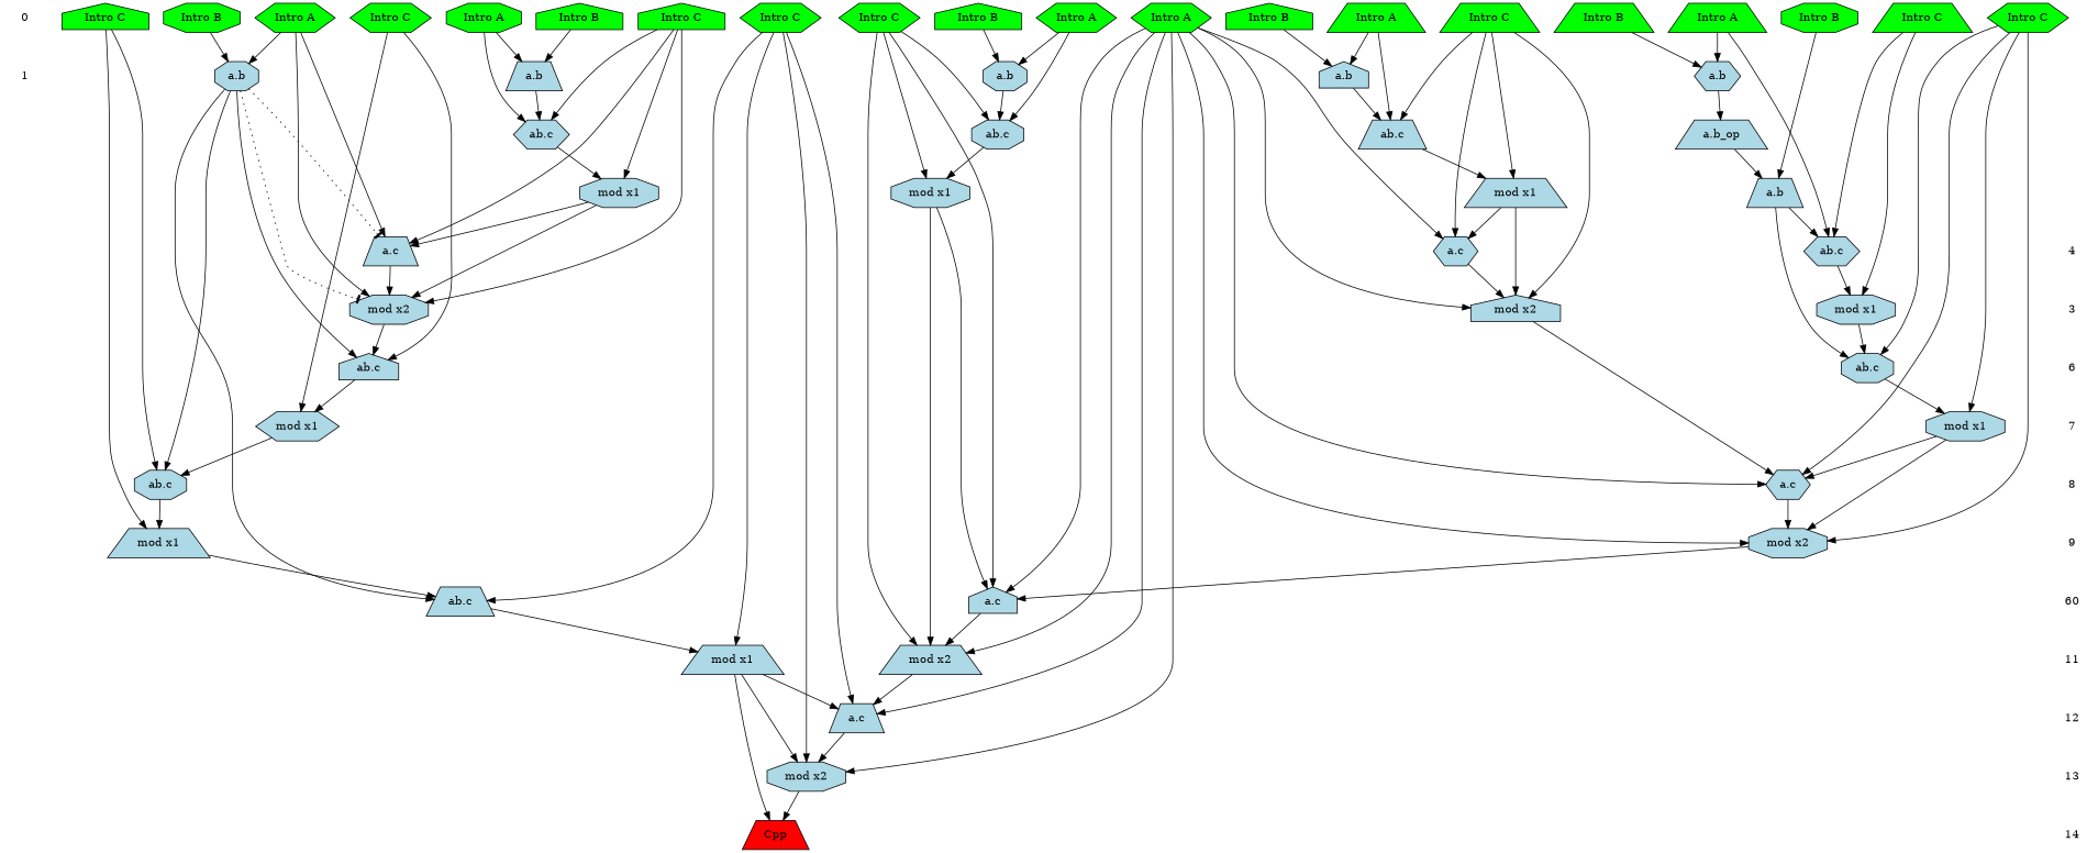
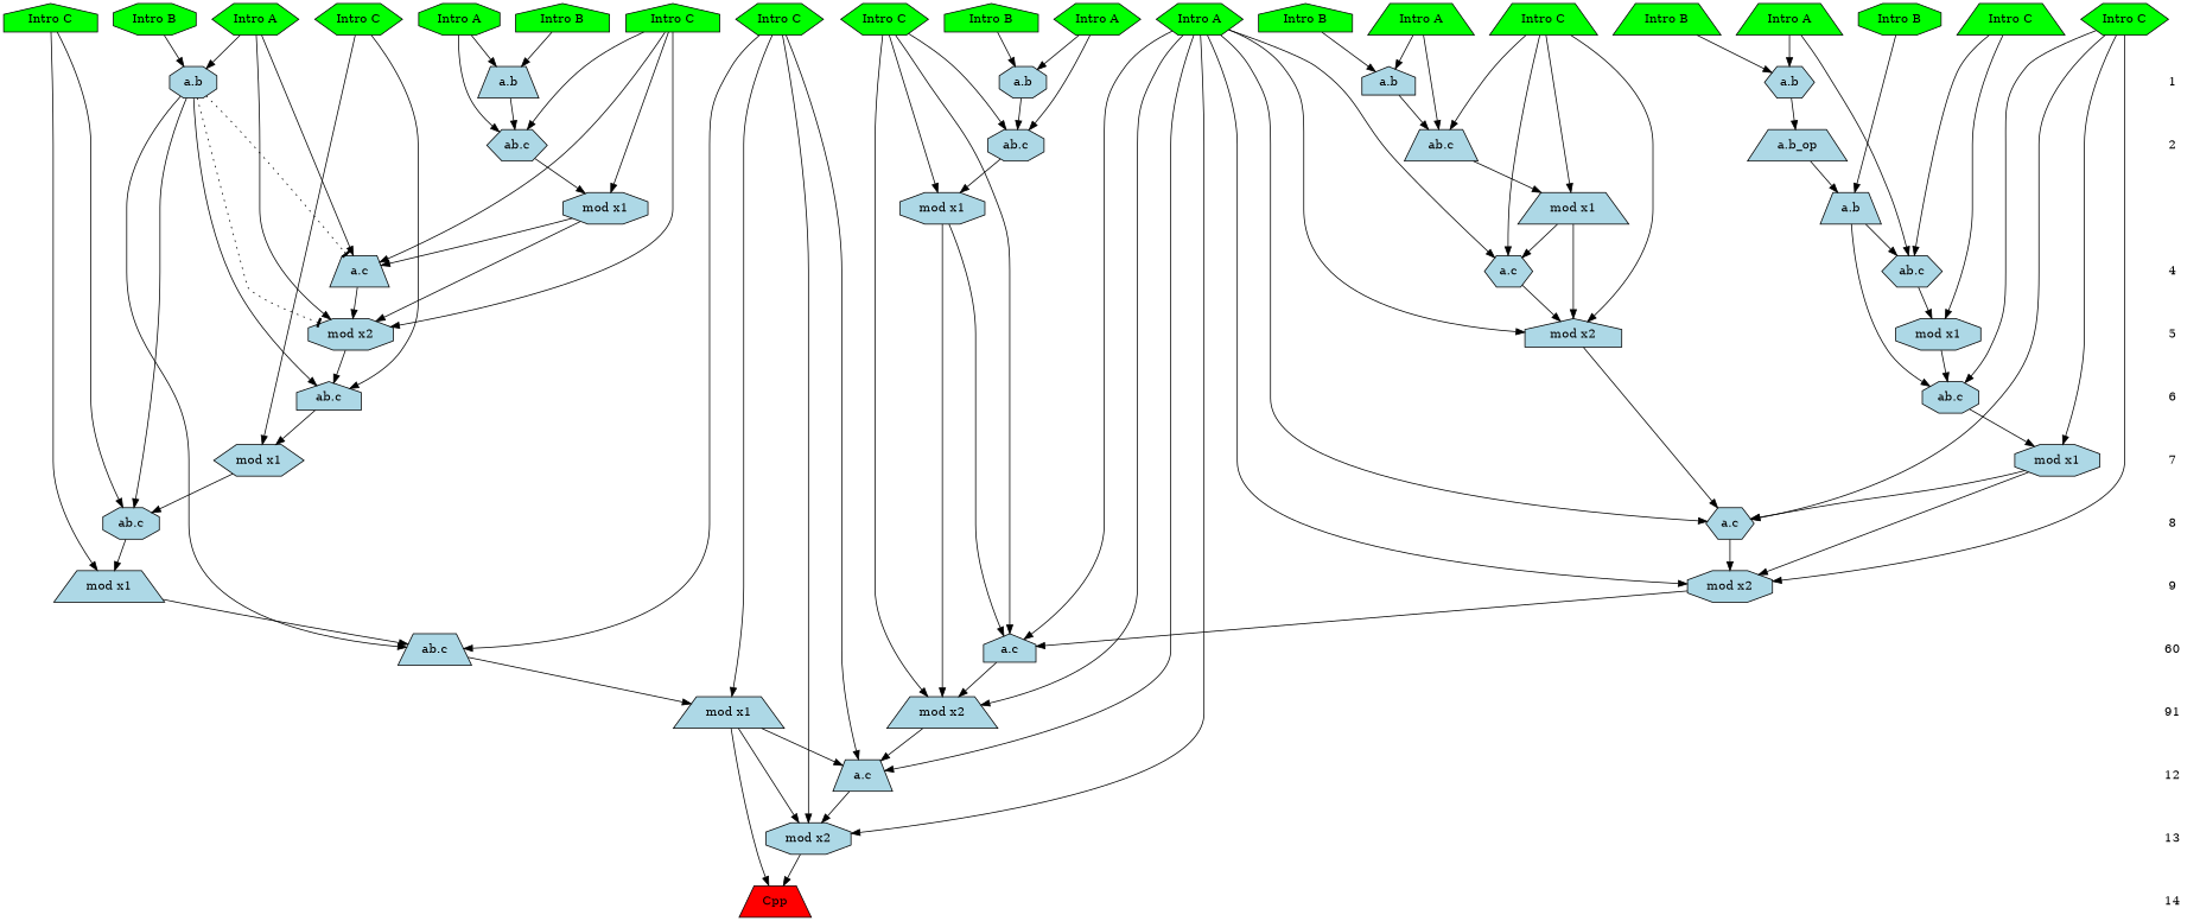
  digraph {
    ranksep=.5
    node [shape=trapezium fillcolor=lightblue style=filled]
-   0 [shape=plaintext fillcolor="" style=""]
    n2 [fillcolor=green label="Intro B" shape=octagon]
    n3 [fillcolor=green label="Intro A" shape=hexagon]
    n4 [fillcolor=green label="Intro A" shape=octagon]
    n5 [fillcolor=green label="Intro A" shape=hexagon]
    n6 [fillcolor=green label="Intro B" shape=house]
    n7 [fillcolor=green label="Intro B" shape=house]
    n8 [fillcolor=green label="Intro B"]
    n9 [fillcolor=green label="Intro A"]
    n10 [fillcolor=green label="Intro B" shape=octagon]
    n11 [fillcolor=green label="Intro B" shape=house]
    n12 [fillcolor=green label="Intro A" shape=hexagon]
    n13 [fillcolor=green label="Intro A"]
    n14 [fillcolor=green label="Intro C" shape=hexagon]
    n15 [fillcolor=green label="Intro C"]
    n16 [fillcolor=green label="Intro C"]
    n17 [fillcolor=green label="Intro C" shape=house]
    n18 [fillcolor=green label="Intro C" shape=hexagon]
    n19 [fillcolor=green label="Intro C" shape=hexagon]
    n20 [fillcolor=green label="Intro C" shape=house]
    n21 [fillcolor=green label="Intro C" shape=hexagon]
    1 [shape=plaintext fillcolor="" style=""]
    n23 [label="a.b" shape=house]
    n24 [label="a.b"]
    n25 [label="a.b" shape=octagon]
    n26 [label="a.b" shape=hexagon]
    n27 [label="a.b" shape=octagon]
+   2 [shape=plaintext fillcolor="" style=""]
    n29 [label="ab.c"]
    n30 [label="ab.c" shape=hexagon]
    n31 [label="a.b_op"]
    n32 [label="ab.c" shape=octagon]
    n33 [label="mod x1"]
    n34 [label="mod x1" shape=octagon]
    n35 [label="a.b"]
    n36 [label="mod x1" shape=octagon]
    4 [shape=plaintext fillcolor="" style=""]
    n38 [label="a.c"]
    n39 [label="a.c" shape=hexagon]
    n40 [label="ab.c" shape=hexagon]
-   5 [shape=plaintext label=3 fillcolor="" style=""]
+   5 [shape=plaintext fillcolor="" style=""]
    n42 [label="mod x2" shape=octagon]
    n43 [label="mod x2" shape=house]
    n44 [label="mod x1" shape=octagon]
    6 [shape=plaintext fillcolor="" style=""]
    n46 [label="ab.c" shape=house]
    n47 [label="ab.c" shape=octagon]
    7 [shape=plaintext fillcolor="" style=""]
    n49 [label="mod x1" shape=hexagon]
    n50 [label="mod x1" shape=octagon]
    8 [shape=plaintext fillcolor="" style=""]
    n52 [label="ab.c" shape=octagon]
    n53 [label="a.c" shape=hexagon]
    9 [shape=plaintext fillcolor="" style=""]
    n55 [label="mod x1"]
    n56 [label="mod x2" shape=octagon]
    n57 [label=60 shape=plaintext fillcolor="" style=""]
    n58 [label="ab.c"]
    n59 [label="a.c" shape=house]
-   11 [shape=plaintext fillcolor="" style=""]
+   11 [shape=plaintext label=91 fillcolor="" style=""]
    n61 [label="mod x1"]
    n62 [label="mod x2"]
    12 [shape=plaintext fillcolor="" style=""]
    n64 [label="a.c"]
    13 [shape=plaintext fillcolor="" style=""]
    n66 [label="mod x2" shape=octagon]
    14 [shape=plaintext fillcolor="" style=""]
    n68 [fillcolor=red label=Cpp]
    subgraph sub_1 {
      rank=same
-     0
      n2
      n3
      n4
      n5
      n6
      n7
      n8
      n9
      n10
      n11
      n12
      n13
      n14
      n15
      n16
      n17
      n18
      n19
      n20
      n21
    }
    subgraph sub_2 {
      rank=same
      1
      n23
      n24
      n25
      n26
      n27
    }
    subgraph sub_3 {
      rank=same
+     2
      n29
      n30
      n31
      n32
    }
    subgraph sub_4 {
      rank=same
      n33
      n34
      n35
      n36
    }
    subgraph sub_5 {
      rank=same
      4
      n38
      n39
      n40
    }
    subgraph sub_6 {
      rank=same
      5
      n42
      n43
      n44
    }
    subgraph sub_7 {
      rank=same
      6
      n46
      n47
    }
    subgraph sub_8 {
      rank=same
      7
      n49
      n50
    }
    subgraph sub_9 {
      rank=same
      8
      n52
      n53
    }
    subgraph sub_10 {
      rank=same
      9
      n55
      n56
    }
    subgraph sub_11 {
      rank=same
      n57
      n58
      n59
    }
    subgraph sub_12 {
      rank=same
      11
      n61
      n62
    }
    subgraph sub_13 {
      rank=same
      12
      n64
    }
    subgraph sub_14 {
      rank=same
      13
      n66
    }
    subgraph sub_15 {
      rank=same
      14
      n68
    }
-   0 -> 1 [style=invis]
    n2 -> n35
    n3 -> n39
    n3 -> n43
    n3 -> n53
    n3 -> n56
    n3 -> n59
    n3 -> n62
    n3 -> n64
    n3 -> n66
    n4 -> n24
    n4 -> n30
    n5 -> n27
    n5 -> n32
    n6 -> n27
    n7 -> n24
    n8 -> n26
    n9 -> n23
    n9 -> n29
    n10 -> n25
    n11 -> n23
    n12 -> n25
    n12 -> n38
    n12 -> n42
    n13 -> n26
    n13 -> n40
    n14 -> n46
    n14 -> n49
    n15 -> n29
    n15 -> n33
    n15 -> n39
    n15 -> n43
    n16 -> n40
    n16 -> n44
    n17 -> n52
    n17 -> n55
    n18 -> n58
    n18 -> n61
    n18 -> n64
    n18 -> n66
    n19 -> n47
    n19 -> n50
    n19 -> n53
    n19 -> n56
    n20 -> n30
    n20 -> n34
    n20 -> n38
    n20 -> n42
    n21 -> n32
    n21 -> n36
    n21 -> n59
    n21 -> n62
+   1 -> 2 [style=invis]
    n23 -> n29
    n24 -> n30
    n25 -> n38 [arrowhead=tee style=dotted]
    n25 -> n42 [arrowhead=tee style=dotted]
    n25 -> n46
    n25 -> n52
    n25 -> n58
    n26 -> n31
    n27 -> n32
    n29 -> n33
    n30 -> n34
    n31 -> n35
    n32 -> n36
    n33 -> n39
    n33 -> n43
    n34 -> n38
    n34 -> n42
    n35 -> n40
    n35 -> n47
    n36 -> n59
    n36 -> n62
    4 -> 5 [style=invis]
    n38 -> n42
    n39 -> n43
    n40 -> n44
    5 -> 6 [style=invis]
    n42 -> n46
    n43 -> n53
    n44 -> n47
    6 -> 7 [style=invis]
    n46 -> n49
    n47 -> n50
    7 -> 8 [style=invis]
    n49 -> n52
    n50 -> n53
    n50 -> n56
    8 -> 9 [style=invis]
    n52 -> n55
    n53 -> n56
    9 -> n57 [style=invis]
    n55 -> n58
    n56 -> n59
    n57 -> 11 [style=invis]
    n58 -> n61
    n59 -> n62
    11 -> 12 [style=invis]
    n61 -> n64
    n61 -> n66
    n61 -> n68
    n62 -> n64
    12 -> 13 [style=invis]
    n64 -> n66
    13 -> 14 [style=invis]
    n66 -> n68
  }
